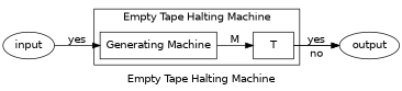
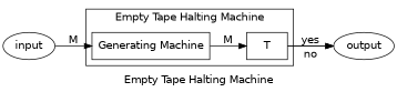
  digraph {
    fontname="DejaVu Sans"
    label="Empty Tape Halting Machine"
    rankdir=LR
    splines=false
    node [fontname="DejaVu Sans"]
    edge [fontname="DejaVu Sans"]
    n1 [label="Generating Machine" shape=box]
    T [shape=box]
    output
    input
    subgraph cluster_1 {
      n1
      T
    }
    n1 -> T [label=M]
    T -> output [label=yes]
    T -> output [label=no]
-   input -> n1 [label=yes]
+   input -> n1 [label=M]
  }
